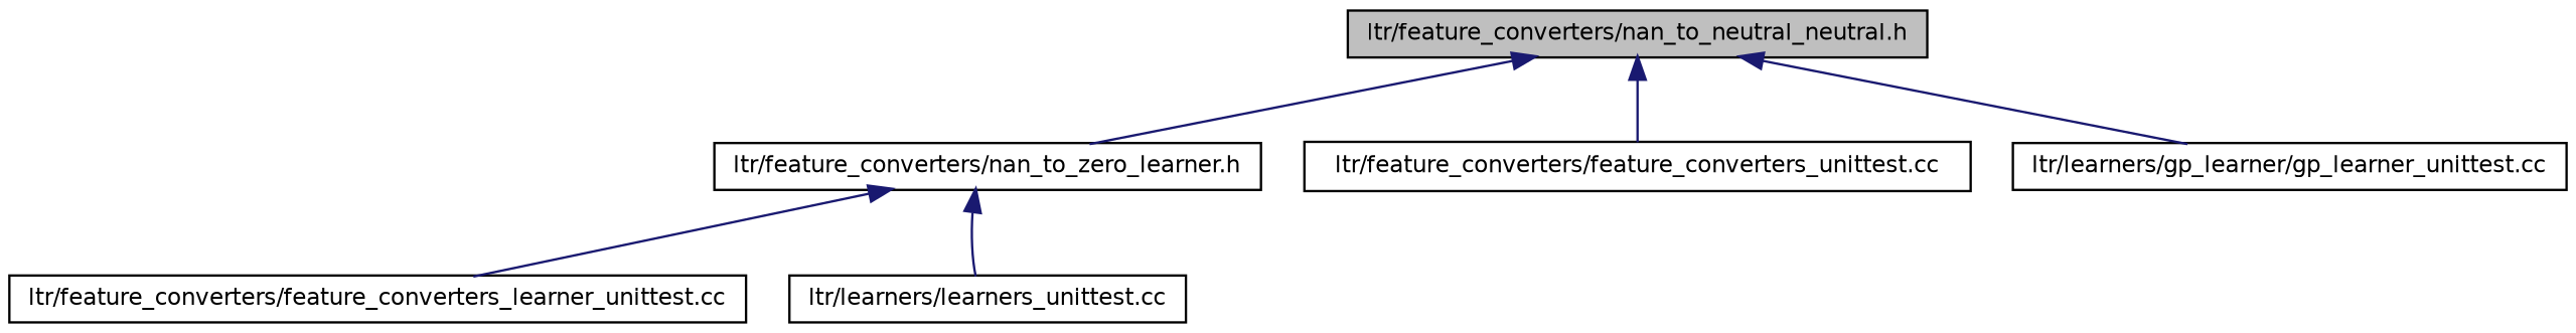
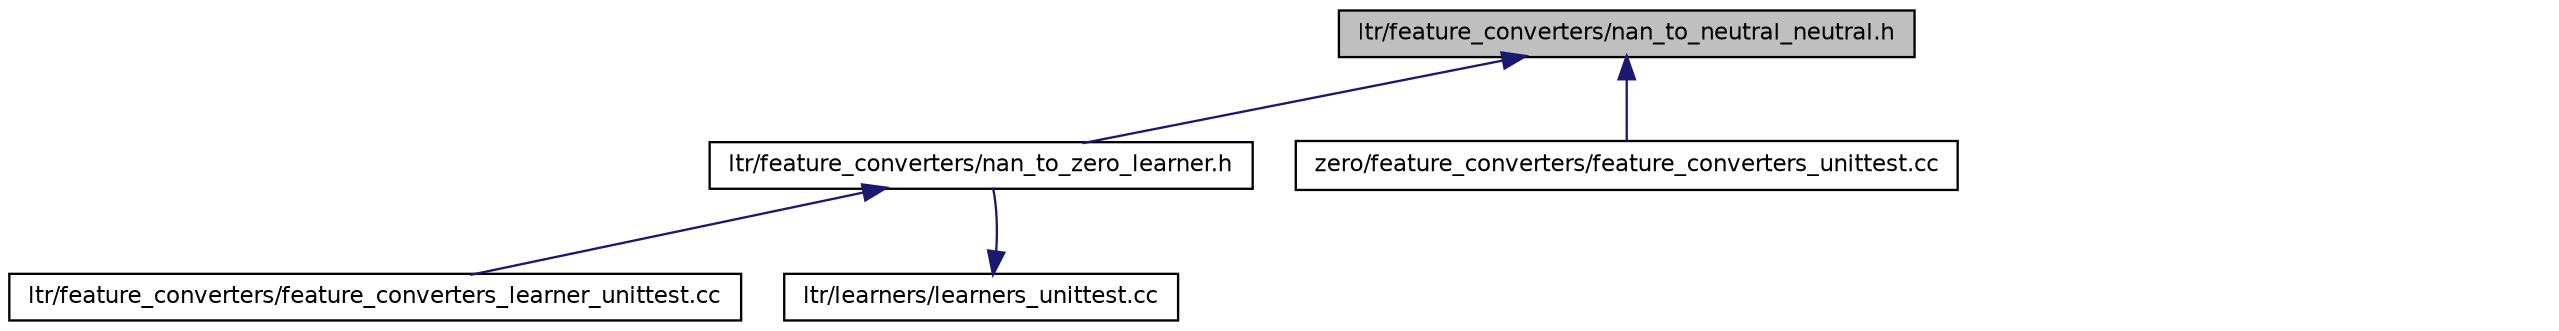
  digraph {
    node [color=black fillcolor=white fontname=Helvetica fontsize=10 shape=record style=filled]
    edge [color=midnightblue dir=back fontname=Helvetica fontsize=10 labelfontname=Helvetica labelfontsize=10 style=solid]
    n1 [fillcolor=grey75 fontcolor=black height=0.2 label="ltr/feature_converters/nan_to_neutral_neutral.h" width=0.4]
    n2 [height=0.2 label="ltr/feature_converters/nan_to_zero_learner.h" width=0.4]
-   n3 [height=0.2 label="ltr/feature_converters/feature_converters_unittest.cc" width=0.4]
-   n4 [height=0.2 label="ltr/learners/gp_learner/gp_learner_unittest.cc" width=0.4]
+   n3 [height=0.2 label="zero/feature_converters/feature_converters_unittest.cc" width=0.4]
    n5 [height=0.2 label="ltr/feature_converters/feature_converters_learner_unittest.cc" width=0.4]
    n6 [height=0.2 label="ltr/learners/learners_unittest.cc" width=0.4]
    n1 -> n2
    n1 -> n3
-   n1 -> n4
    n2 -> n5
-   n2 -> n6
+   n6 -> n2
  }
